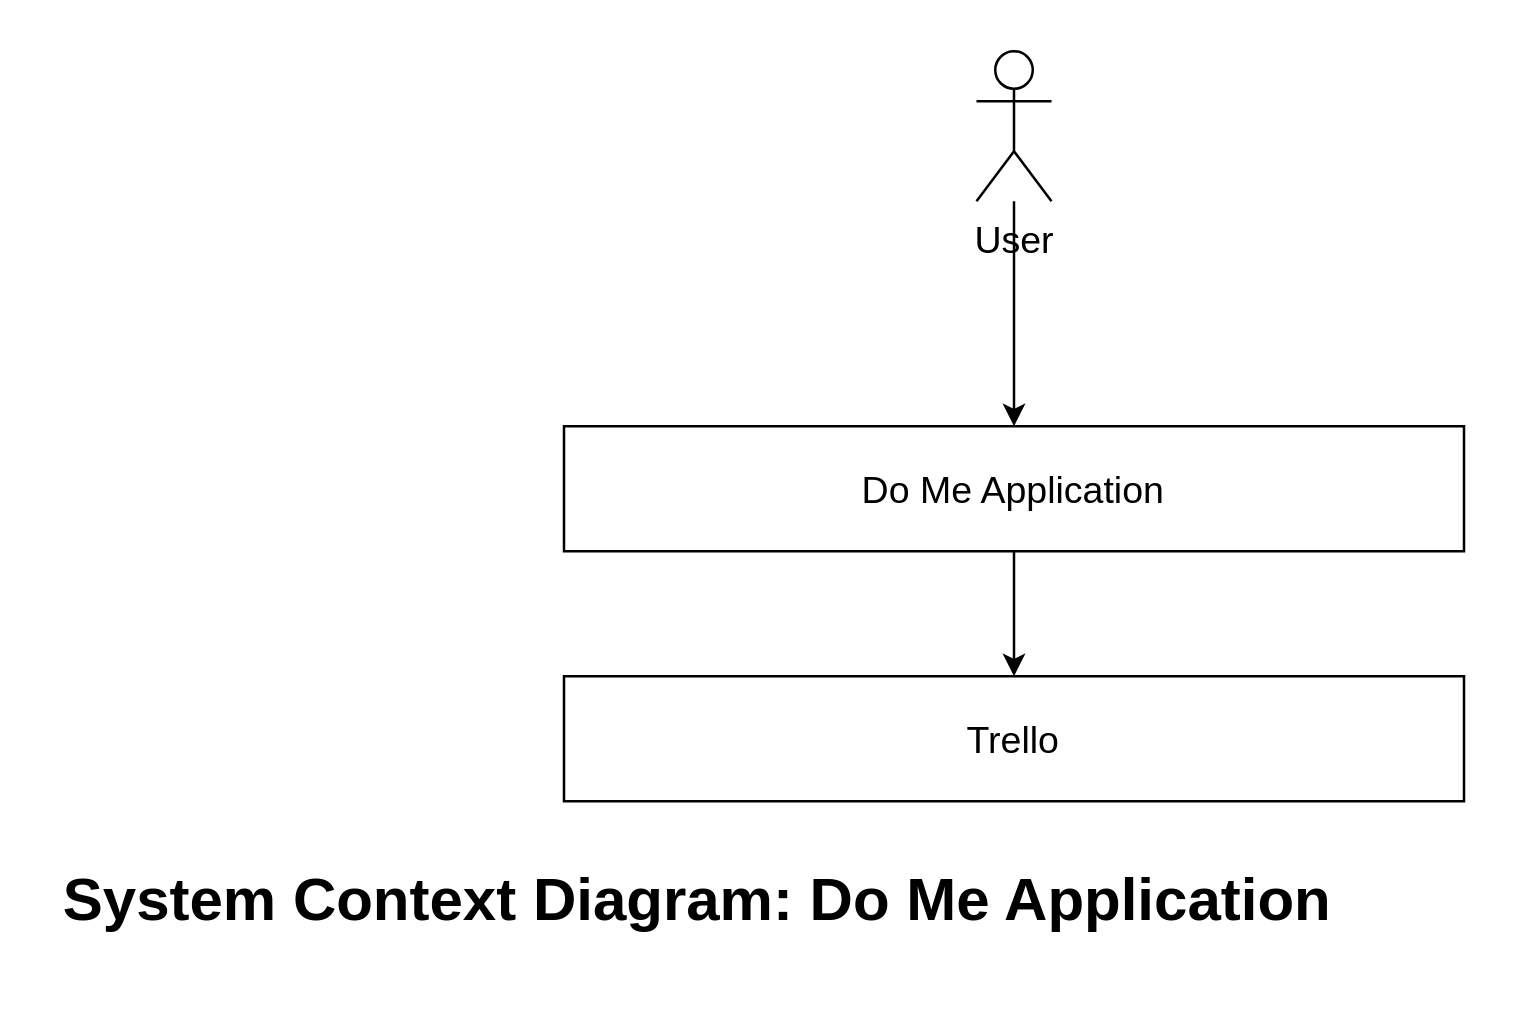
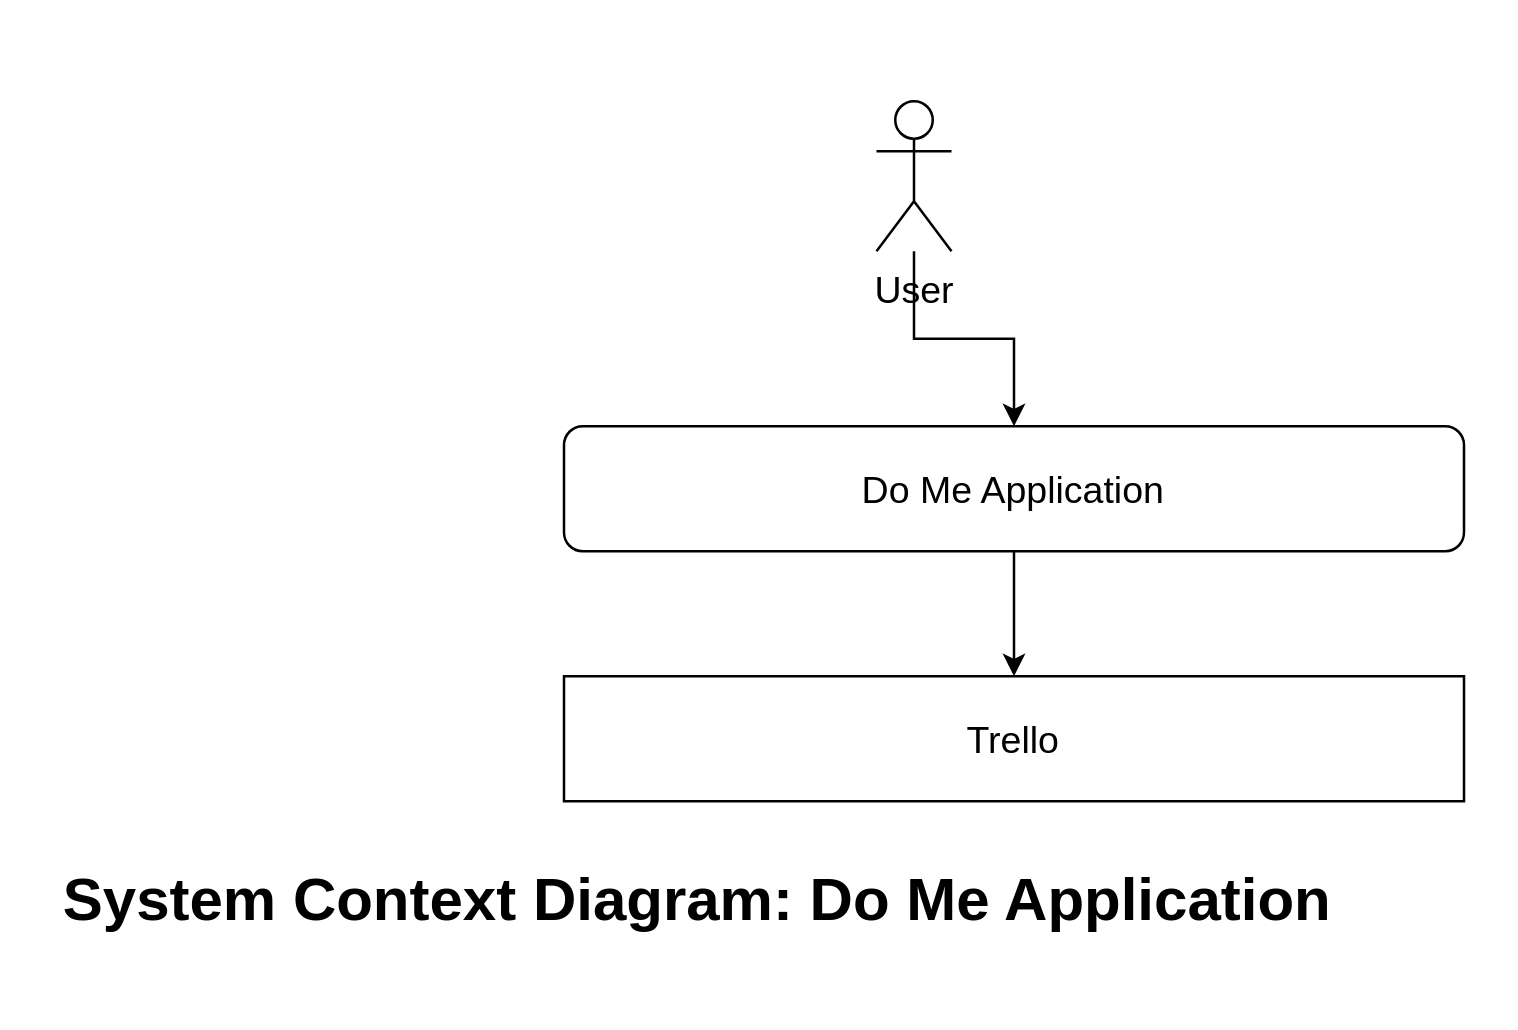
  <mxCell id="0" />
  <mxCell id="1" parent="0" />
  <mxCell id="2" value="&lt;h1&gt;System Context Diagram: Do Me Application&lt;/h1&gt;" style="text;html=1;strokeColor=none;fillColor=none;spacing=5;spacingTop=-20;whiteSpace=wrap;overflow=hidden;rounded=0;dashed=1;" parent="1" vertex="1"><mxGeometry x="20" y="340" width="560" height="50" as="geometry" /></mxCell>
  <mxCell id="3" value="&lt;span&gt;&lt;font style=&quot;font-size: 15px&quot;&gt;Trello&lt;/font&gt;&lt;br&gt;&lt;/span&gt;" style="rounded=0;whiteSpace=wrap;html=1;" parent="1" vertex="1"><mxGeometry x="225" y="270" width="360" height="50" as="geometry" /></mxCell>
  <mxCell id="4" value="" style="edgeStyle=orthogonalEdgeStyle;rounded=0;orthogonalLoop=1;jettySize=auto;html=1;fontSize=15;" edge="1" parent="1" source="5" target="3"><mxGeometry relative="1" as="geometry" /></mxCell>
- <mxCell id="5" value="&lt;font style=&quot;font-size: 15px&quot;&gt;Do Me Application&lt;/font&gt;" style="rounded=0;whiteSpace=wrap;html=1;" parent="1" vertex="1"><mxGeometry x="225" y="170" width="360" height="50" as="geometry" /></mxCell>
+ <mxCell id="5" value="&lt;font style=&quot;font-size: 15px&quot;&gt;Do Me Application&lt;/font&gt;" style="whiteSpace=wrap;html=1;rounded=1;" parent="1" vertex="1"><mxGeometry x="225" y="170" width="360" height="50" as="geometry" /></mxCell>
  <mxCell id="6" value="" style="edgeStyle=orthogonalEdgeStyle;rounded=0;orthogonalLoop=1;jettySize=auto;html=1;fontSize=15;" edge="1" parent="1" source="7" target="5"><mxGeometry relative="1" as="geometry" /></mxCell>
- <mxCell id="7" value="User" style="shape=umlActor;verticalLabelPosition=bottom;verticalAlign=top;html=1;outlineConnect=0;fontSize=15;" parent="1" vertex="1"><mxGeometry x="390" y="20" width="30" height="60" as="geometry" /></mxCell>
+ <mxCell id="7" value="User" style="shape=umlActor;verticalLabelPosition=bottom;verticalAlign=top;html=1;outlineConnect=0;fontSize=15;" parent="1" vertex="1"><mxGeometry x="350" y="40" width="30" height="60" as="geometry" /></mxCell>
